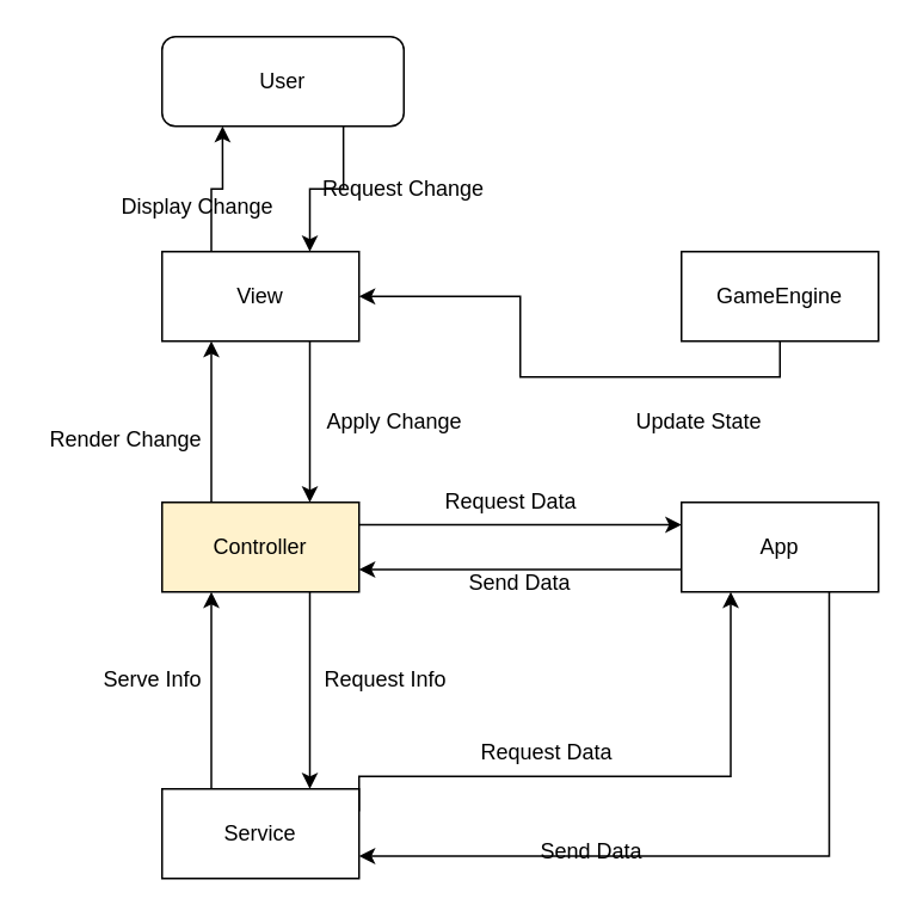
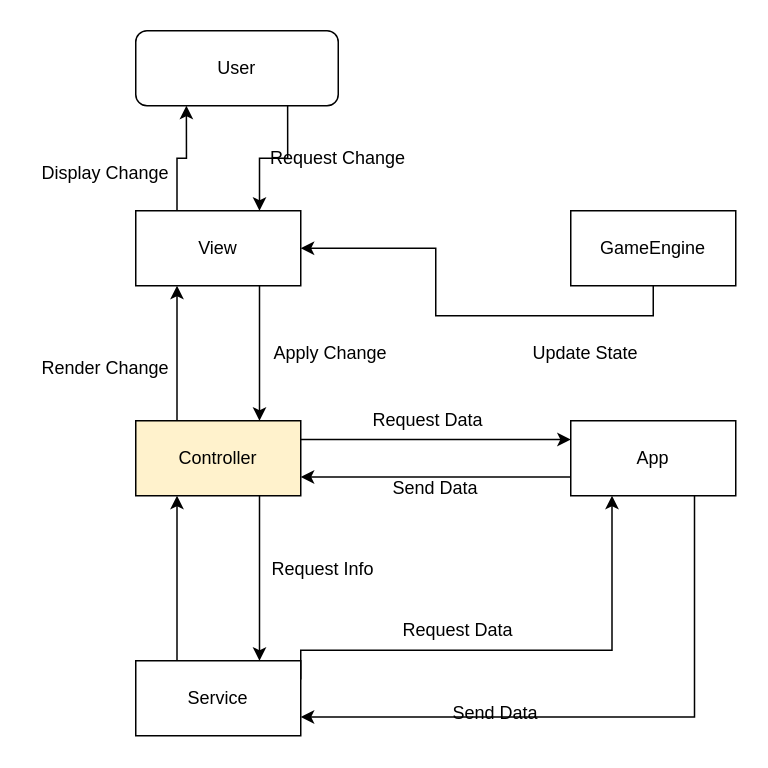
  <mxCell id="0" />
  <mxCell id="1" parent="0" />
  <mxCell id="2" style="edgeStyle=orthogonalEdgeStyle;rounded=0;orthogonalLoop=1;jettySize=auto;html=1;exitX=0.25;exitY=0;exitDx=0;exitDy=0;entryX=0.25;entryY=1;entryDx=0;entryDy=0;" edge="1" parent="1" source="4" target="20"><mxGeometry relative="1" as="geometry" /></mxCell>
  <mxCell id="3" style="edgeStyle=orthogonalEdgeStyle;rounded=0;orthogonalLoop=1;jettySize=auto;html=1;exitX=0.75;exitY=1;exitDx=0;exitDy=0;entryX=0.75;entryY=0;entryDx=0;entryDy=0;" edge="1" parent="1" source="4" target="8"><mxGeometry relative="1" as="geometry" /></mxCell>
  <mxCell id="4" value="View" style="html=1;whiteSpace=wrap;" vertex="1" parent="1"><mxGeometry x="90" y="140" width="110" height="50" as="geometry" /></mxCell>
  <mxCell id="5" style="edgeStyle=orthogonalEdgeStyle;rounded=0;orthogonalLoop=1;jettySize=auto;html=1;exitX=0.75;exitY=1;exitDx=0;exitDy=0;entryX=0.75;entryY=0;entryDx=0;entryDy=0;" edge="1" parent="1" source="8" target="12"><mxGeometry relative="1" as="geometry" /></mxCell>
  <mxCell id="6" style="edgeStyle=orthogonalEdgeStyle;rounded=0;orthogonalLoop=1;jettySize=auto;html=1;exitX=0.25;exitY=0;exitDx=0;exitDy=0;entryX=0.25;entryY=1;entryDx=0;entryDy=0;" edge="1" parent="1" source="8" target="4"><mxGeometry relative="1" as="geometry" /></mxCell>
  <mxCell id="7" style="edgeStyle=orthogonalEdgeStyle;rounded=0;orthogonalLoop=1;jettySize=auto;html=1;exitX=1;exitY=0.25;exitDx=0;exitDy=0;entryX=0;entryY=0.25;entryDx=0;entryDy=0;" edge="1" parent="1" source="8" target="14"><mxGeometry relative="1" as="geometry" /></mxCell>
  <mxCell id="8" value="Controller" style="html=1;whiteSpace=wrap;fillColor=#fff2cc;" vertex="1" parent="1"><mxGeometry x="90" y="280" width="110" height="50" as="geometry" /></mxCell>
  <mxCell id="9" style="edgeStyle=orthogonalEdgeStyle;rounded=0;orthogonalLoop=1;jettySize=auto;html=1;exitX=0.25;exitY=0;exitDx=0;exitDy=0;entryX=0.25;entryY=1;entryDx=0;entryDy=0;" edge="1" parent="1" source="12" target="8"><mxGeometry relative="1" as="geometry" /></mxCell>
  <mxCell id="10" style="edgeStyle=orthogonalEdgeStyle;rounded=0;orthogonalLoop=1;jettySize=auto;html=1;exitX=1;exitY=0.25;exitDx=0;exitDy=0;entryX=0.25;entryY=1;entryDx=0;entryDy=0;" edge="1" parent="1" source="12" target="14"><mxGeometry relative="1" as="geometry"><Array as="points"><mxPoint x="330" y="433" /><mxPoint x="398" y="433" /></Array></mxGeometry></mxCell>
  <mxCell id="11" style="edgeStyle=orthogonalEdgeStyle;rounded=0;orthogonalLoop=1;jettySize=auto;html=1;exitX=1;exitY=0.75;exitDx=0;exitDy=0;entryX=0.75;entryY=1;entryDx=0;entryDy=0;startArrow=classic;startFill=1;endArrow=none;endFill=0;" edge="1" parent="1" source="12" target="14"><mxGeometry relative="1" as="geometry" /></mxCell>
  <mxCell id="12" value="Service" style="html=1;whiteSpace=wrap;" vertex="1" parent="1"><mxGeometry x="90" y="440" width="110" height="50" as="geometry" /></mxCell>
  <mxCell id="13" style="edgeStyle=orthogonalEdgeStyle;rounded=0;orthogonalLoop=1;jettySize=auto;html=1;exitX=0;exitY=0.75;exitDx=0;exitDy=0;entryX=1;entryY=0.75;entryDx=0;entryDy=0;" edge="1" parent="1" source="14" target="8"><mxGeometry relative="1" as="geometry" /></mxCell>
  <mxCell id="14" value="App" style="html=1;whiteSpace=wrap;" vertex="1" parent="1"><mxGeometry x="380" y="280" width="110" height="50" as="geometry" /></mxCell>
  <mxCell id="15" style="edgeStyle=orthogonalEdgeStyle;rounded=0;orthogonalLoop=1;jettySize=auto;html=1;exitX=0.5;exitY=1;exitDx=0;exitDy=0;" edge="1" parent="1" source="16" target="4"><mxGeometry relative="1" as="geometry" /></mxCell>
  <mxCell id="16" value="GameEngine" style="html=1;whiteSpace=wrap;" vertex="1" parent="1"><mxGeometry x="380" y="140" width="110" height="50" as="geometry" /></mxCell>
  <mxCell id="17" value="Update State" style="text;strokeColor=none;align=center;fillColor=none;html=1;verticalAlign=middle;whiteSpace=wrap;rounded=0;" vertex="1" parent="1"><mxGeometry x="340" y="220" width="100" height="30" as="geometry" /></mxCell>
  <mxCell id="18" value="Request Change" style="text;strokeColor=none;align=center;fillColor=none;html=1;verticalAlign=middle;whiteSpace=wrap;rounded=0;" vertex="1" parent="1"><mxGeometry x="170" y="90" width="110" height="30" as="geometry" /></mxCell>
  <mxCell id="19" style="edgeStyle=orthogonalEdgeStyle;rounded=0;orthogonalLoop=1;jettySize=auto;html=1;exitX=0.75;exitY=1;exitDx=0;exitDy=0;entryX=0.75;entryY=0;entryDx=0;entryDy=0;" edge="1" parent="1" source="20" target="4"><mxGeometry relative="1" as="geometry" /></mxCell>
  <mxCell id="20" value="User" style="html=1;whiteSpace=wrap;rounded=1;" vertex="1" parent="1"><mxGeometry x="90" y="20" width="135" height="50" as="geometry" /></mxCell>
- <mxCell id="21" value="Display Change" style="text;strokeColor=none;align=center;fillColor=none;html=1;verticalAlign=middle;whiteSpace=wrap;rounded=0;" vertex="1" parent="1"><mxGeometry x="60" y="100" width="100" height="30" as="geometry" /></mxCell>
+ <mxCell id="21" value="Display Change" style="text;strokeColor=none;align=center;fillColor=none;html=1;verticalAlign=middle;whiteSpace=wrap;rounded=0;" vertex="1" parent="1"><mxGeometry x="20" y="100" width="100" height="30" as="geometry" /></mxCell>
  <mxCell id="22" value="Request Info" style="text;strokeColor=none;align=center;fillColor=none;html=1;verticalAlign=middle;whiteSpace=wrap;rounded=0;" vertex="1" parent="1"><mxGeometry x="170" y="364" width="90" height="30" as="geometry" /></mxCell>
- <mxCell id="23" value="Serve Info" style="text;strokeColor=none;align=center;fillColor=none;html=1;verticalAlign=middle;whiteSpace=wrap;rounded=0;" vertex="1" parent="1"><mxGeometry x="50" y="364" width="70" height="30" as="geometry" /></mxCell>
  <mxCell id="24" value="Apply Change" style="text;strokeColor=none;align=center;fillColor=none;html=1;verticalAlign=middle;whiteSpace=wrap;rounded=0;" vertex="1" parent="1"><mxGeometry x="170" y="220" width="100" height="30" as="geometry" /></mxCell>
  <mxCell id="25" value="Render Change" style="text;strokeColor=none;align=center;fillColor=none;html=1;verticalAlign=middle;whiteSpace=wrap;rounded=0;" vertex="1" parent="1"><mxGeometry x="20" y="230" width="100" height="30" as="geometry" /></mxCell>
  <mxCell id="26" value="Send Data" style="text;strokeColor=none;align=center;fillColor=none;html=1;verticalAlign=middle;whiteSpace=wrap;rounded=0;" vertex="1" parent="1"><mxGeometry x="300" y="460" width="60" height="30" as="geometry" /></mxCell>
  <mxCell id="27" value="Request Data" style="text;strokeColor=none;align=center;fillColor=none;html=1;verticalAlign=middle;whiteSpace=wrap;rounded=0;" vertex="1" parent="1"><mxGeometry x="260" y="400" width="90" height="40" as="geometry" /></mxCell>
  <mxCell id="28" value="Request Data" style="text;strokeColor=none;align=center;fillColor=none;html=1;verticalAlign=middle;whiteSpace=wrap;rounded=0;" vertex="1" parent="1"><mxGeometry x="240" y="260" width="90" height="40" as="geometry" /></mxCell>
  <mxCell id="29" value="Send Data" style="text;strokeColor=none;align=center;fillColor=none;html=1;verticalAlign=middle;whiteSpace=wrap;rounded=0;" vertex="1" parent="1"><mxGeometry x="260" y="310" width="60" height="30" as="geometry" /></mxCell>
